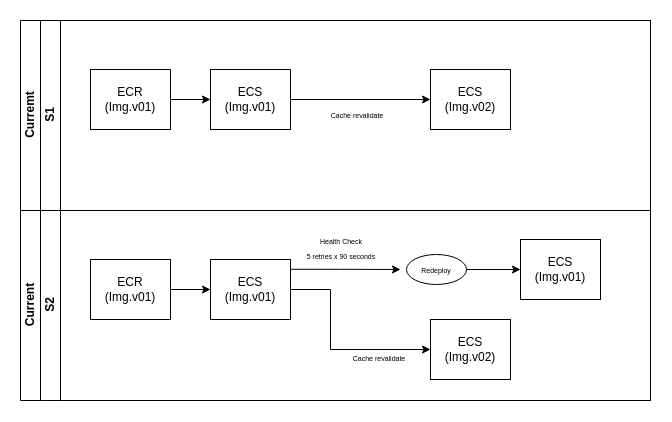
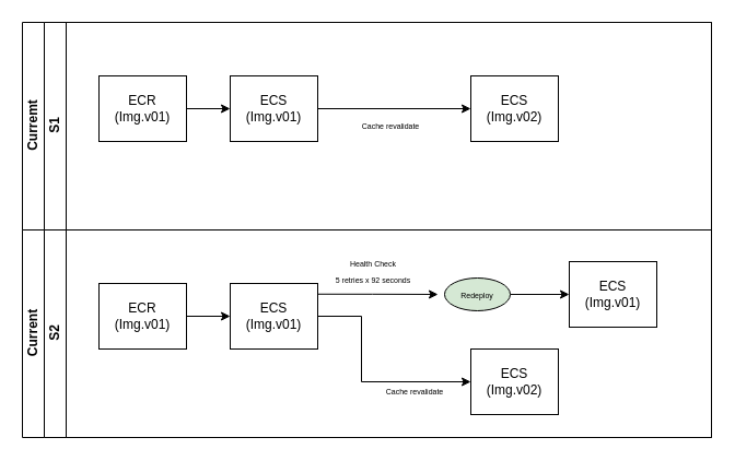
  <mxCell id="0" />
  <mxCell id="1" parent="0" />
  <mxCell id="2" value="Current" style="swimlane;html=1;childLayout=stackLayout;resizeParent=1;resizeParentMax=0;horizontal=0;startSize=20;horizontalStack=0;" parent="1" vertex="1"><mxGeometry x="20" y="210" width="630" height="190" as="geometry" /></mxCell>
  <mxCell id="3" value="S2" style="swimlane;html=1;startSize=20;horizontal=0;" parent="2" vertex="1"><mxGeometry x="20" width="610" height="190" as="geometry" /></mxCell>
  <mxCell id="4" value="" style="edgeStyle=orthogonalEdgeStyle;rounded=0;orthogonalLoop=1;jettySize=auto;html=1;endArrow=classic;endFill=1;entryX=0;entryY=0.5;entryDx=0;entryDy=0;" parent="3" source="6" target="9" edge="1"><mxGeometry relative="1" as="geometry"><mxPoint x="370" y="79" as="targetPoint" /><Array as="points"><mxPoint x="290" y="79" /><mxPoint x="290" y="139" /></Array></mxGeometry></mxCell>
  <mxCell id="5" style="edgeStyle=orthogonalEdgeStyle;rounded=0;orthogonalLoop=1;jettySize=auto;html=1;" edge="1" parent="3"><mxGeometry relative="1" as="geometry"><mxPoint x="250" y="58.76" as="sourcePoint" /><mxPoint x="360" y="59" as="targetPoint" /><Array as="points"><mxPoint x="300" y="58.76" /><mxPoint x="300" y="58.76" /></Array></mxGeometry></mxCell>
  <mxCell id="6" value="ECS&lt;br&gt;(Img.v01)" style="rounded=0;whiteSpace=wrap;html=1;fontFamily=Helvetica;fontSize=12;fontColor=#000000;align=center;" parent="3" vertex="1"><mxGeometry x="170" y="49" width="80" height="60" as="geometry" /></mxCell>
  <mxCell id="7" value="" style="edgeStyle=orthogonalEdgeStyle;rounded=0;orthogonalLoop=1;jettySize=auto;html=1;" edge="1" parent="3" source="8" target="6"><mxGeometry relative="1" as="geometry" /></mxCell>
  <mxCell id="8" value="ECR&lt;br&gt;(Img.v01)" style="rounded=0;whiteSpace=wrap;html=1;fontFamily=Helvetica;fontSize=12;fontColor=#000000;align=center;" parent="3" vertex="1"><mxGeometry x="50" y="49" width="80" height="60" as="geometry" /></mxCell>
  <mxCell id="9" value="ECS&lt;br&gt;(Img.v02)" style="rounded=0;whiteSpace=wrap;html=1;fontFamily=Helvetica;fontSize=12;fontColor=#000000;align=center;" vertex="1" parent="3"><mxGeometry x="390" y="109" width="80" height="60" as="geometry" /></mxCell>
  <mxCell id="10" value="&lt;font style=&quot;font-size: 7px;&quot;&gt;Cache revalidate&lt;/font&gt;" style="text;html=1;align=center;verticalAlign=middle;whiteSpace=wrap;rounded=0;" vertex="1" parent="3"><mxGeometry x="306" y="132" width="66" height="30" as="geometry" /></mxCell>
  <mxCell id="11" value="ECS&lt;br&gt;(Img.v01)" style="rounded=0;whiteSpace=wrap;html=1;fontFamily=Helvetica;fontSize=12;fontColor=#000000;align=center;" vertex="1" parent="3"><mxGeometry x="480" y="29" width="80" height="60" as="geometry" /></mxCell>
- <mxCell id="12" value="&lt;font style=&quot;font-size: 7px;&quot;&gt;Health Check&lt;br&gt;5 retries x 90 seconds&lt;/font&gt;" style="text;html=1;align=center;verticalAlign=middle;whiteSpace=wrap;rounded=0;" vertex="1" parent="3"><mxGeometry x="251" y="22" width="100" height="30" as="geometry" /></mxCell>
+ <mxCell id="12" value="&lt;font style=&quot;font-size: 7px;&quot;&gt;Health Check&lt;br&gt;5 retries x 92 seconds&lt;/font&gt;" style="text;html=1;align=center;verticalAlign=middle;whiteSpace=wrap;rounded=0;" vertex="1" parent="3"><mxGeometry x="251" y="22" width="100" height="30" as="geometry" /></mxCell>
  <mxCell id="13" style="edgeStyle=orthogonalEdgeStyle;rounded=0;orthogonalLoop=1;jettySize=auto;html=1;entryX=0;entryY=0.5;entryDx=0;entryDy=0;" edge="1" parent="3" source="14" target="11"><mxGeometry relative="1" as="geometry" /></mxCell>
- <mxCell id="14" value="&lt;font style=&quot;font-size: 7px;&quot;&gt;Redeploy&lt;/font&gt;" style="ellipse;whiteSpace=wrap;html=1;" vertex="1" parent="3"><mxGeometry x="366" y="44" width="60" height="30" as="geometry" /></mxCell>
+ <mxCell id="14" value="&lt;font style=&quot;font-size: 7px;&quot;&gt;Redeploy&lt;/font&gt;" style="ellipse;whiteSpace=wrap;html=1;fillColor=#d5e8d4;" vertex="1" parent="3"><mxGeometry x="366" y="44" width="60" height="30" as="geometry" /></mxCell>
  <mxCell id="15" value="Curremt" style="swimlane;html=1;childLayout=stackLayout;resizeParent=1;resizeParentMax=0;horizontal=0;startSize=20;horizontalStack=0;" vertex="1" parent="1"><mxGeometry x="20" y="20" width="630" height="190" as="geometry" /></mxCell>
  <mxCell id="16" value="S1" style="swimlane;html=1;startSize=20;horizontal=0;" vertex="1" parent="15"><mxGeometry x="20" width="610" height="190" as="geometry" /></mxCell>
  <mxCell id="17" value="" style="edgeStyle=orthogonalEdgeStyle;rounded=0;orthogonalLoop=1;jettySize=auto;html=1;endArrow=classic;endFill=1;entryX=0;entryY=0.5;entryDx=0;entryDy=0;" edge="1" parent="16" source="18" target="21"><mxGeometry relative="1" as="geometry"><mxPoint x="370" y="79" as="targetPoint" /><Array as="points"><mxPoint x="390" y="79" /></Array></mxGeometry></mxCell>
  <mxCell id="18" value="ECS&lt;br&gt;(Img.v01)" style="rounded=0;whiteSpace=wrap;html=1;fontFamily=Helvetica;fontSize=12;fontColor=#000000;align=center;" vertex="1" parent="16"><mxGeometry x="170" y="49" width="80" height="60" as="geometry" /></mxCell>
  <mxCell id="19" value="" style="edgeStyle=orthogonalEdgeStyle;rounded=0;orthogonalLoop=1;jettySize=auto;html=1;" edge="1" parent="16" source="20" target="18"><mxGeometry relative="1" as="geometry" /></mxCell>
  <mxCell id="20" value="ECR&lt;br&gt;(Img.v01)" style="rounded=0;whiteSpace=wrap;html=1;fontFamily=Helvetica;fontSize=12;fontColor=#000000;align=center;" vertex="1" parent="16"><mxGeometry x="50" y="49" width="80" height="60" as="geometry" /></mxCell>
  <mxCell id="21" value="ECS&lt;br&gt;(Img.v02)" style="rounded=0;whiteSpace=wrap;html=1;fontFamily=Helvetica;fontSize=12;fontColor=#000000;align=center;" vertex="1" parent="16"><mxGeometry x="390" y="49" width="80" height="60" as="geometry" /></mxCell>
  <mxCell id="22" value="&lt;font style=&quot;font-size: 7px;&quot;&gt;Cache revalidate&lt;/font&gt;" style="text;html=1;align=center;verticalAlign=middle;whiteSpace=wrap;rounded=0;" vertex="1" parent="16"><mxGeometry x="284" y="79" width="66" height="30" as="geometry" /></mxCell>
